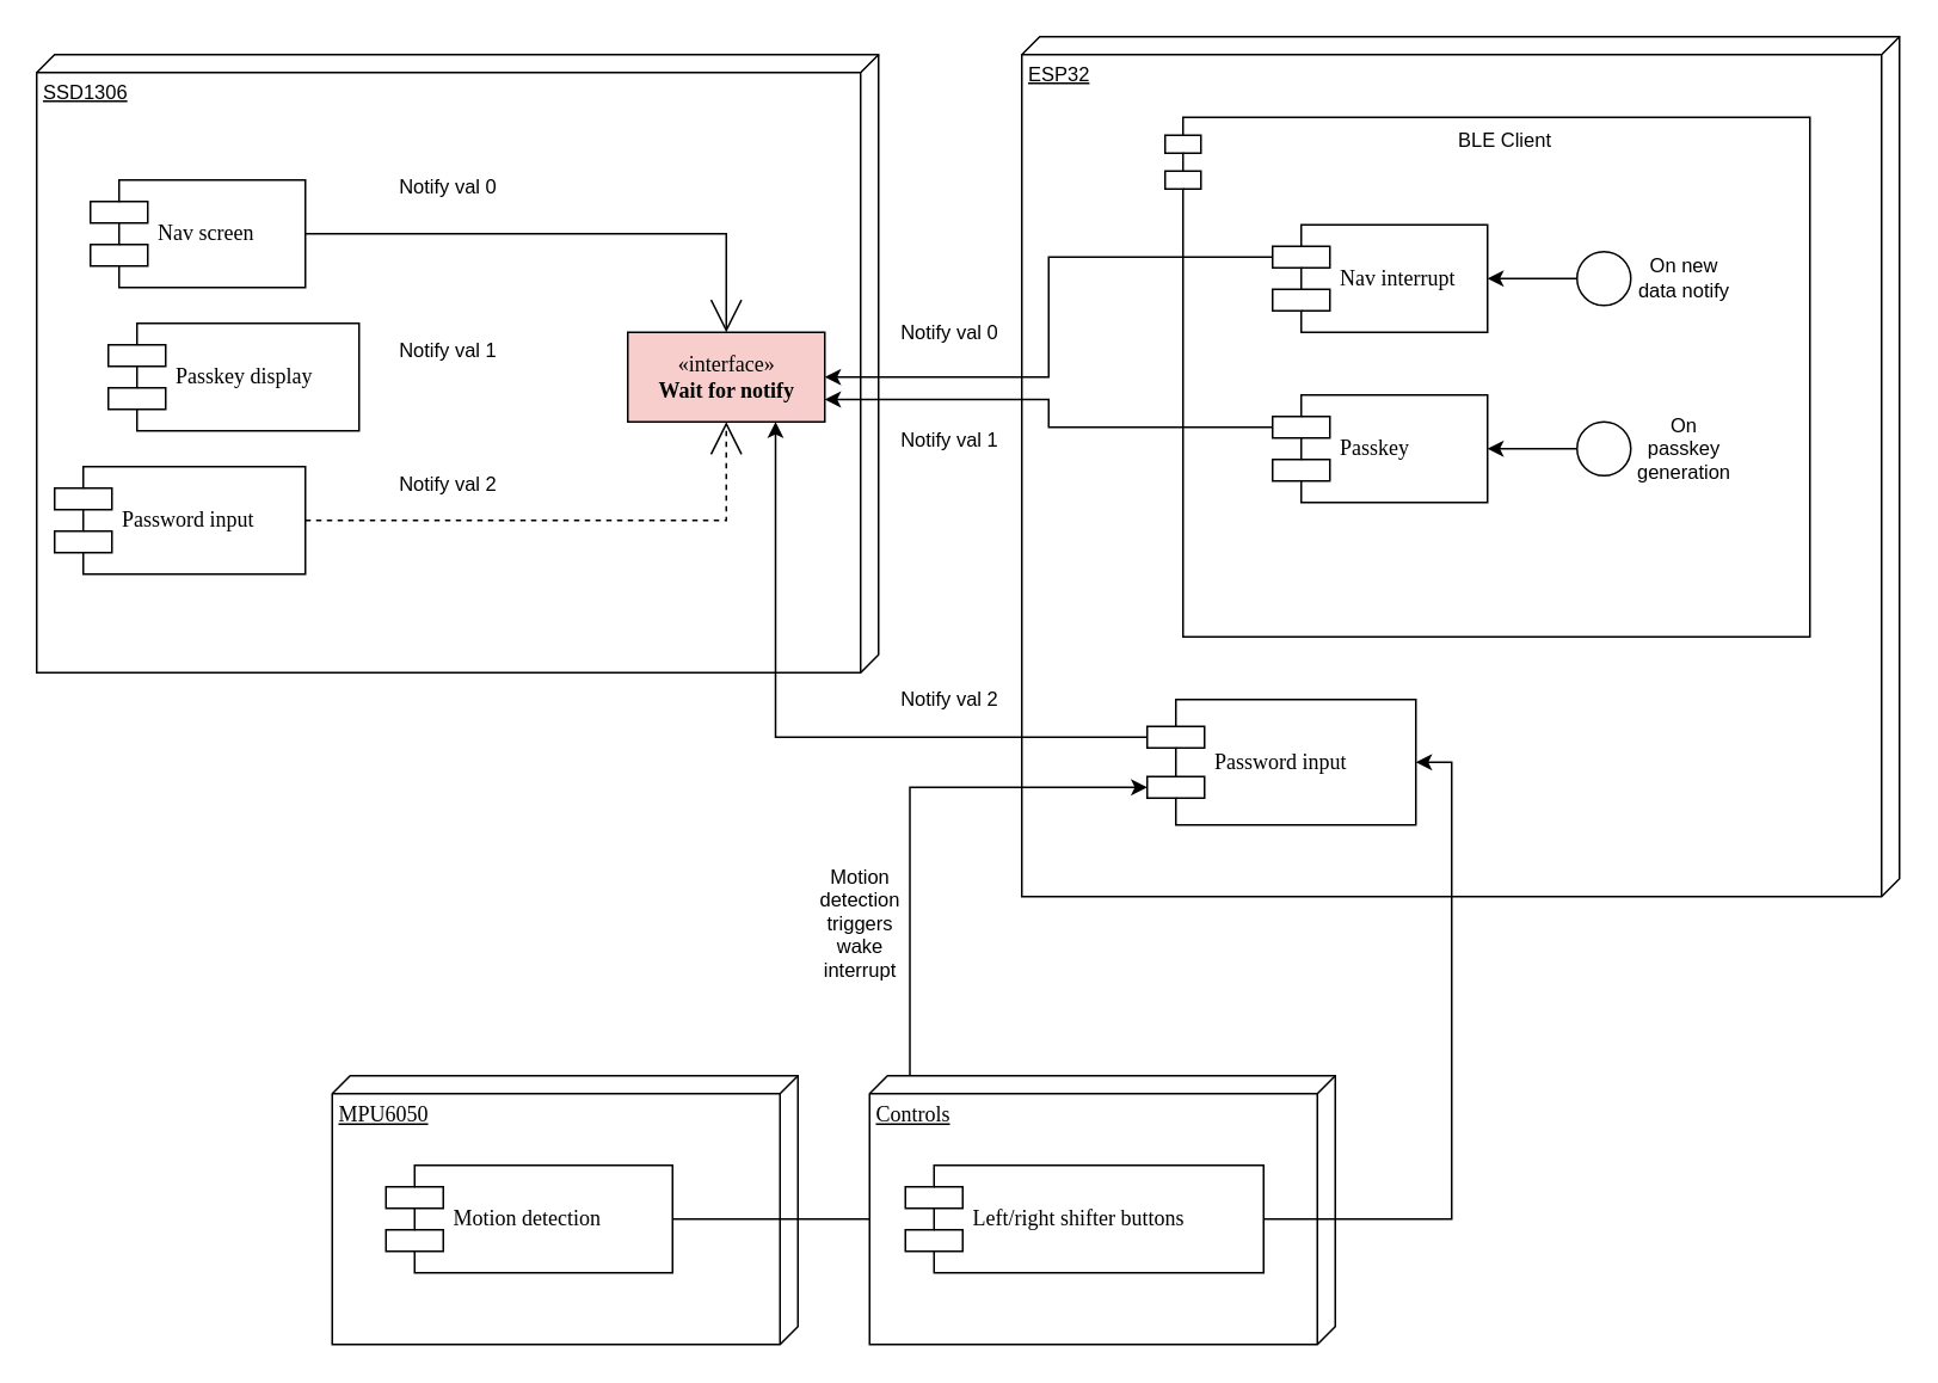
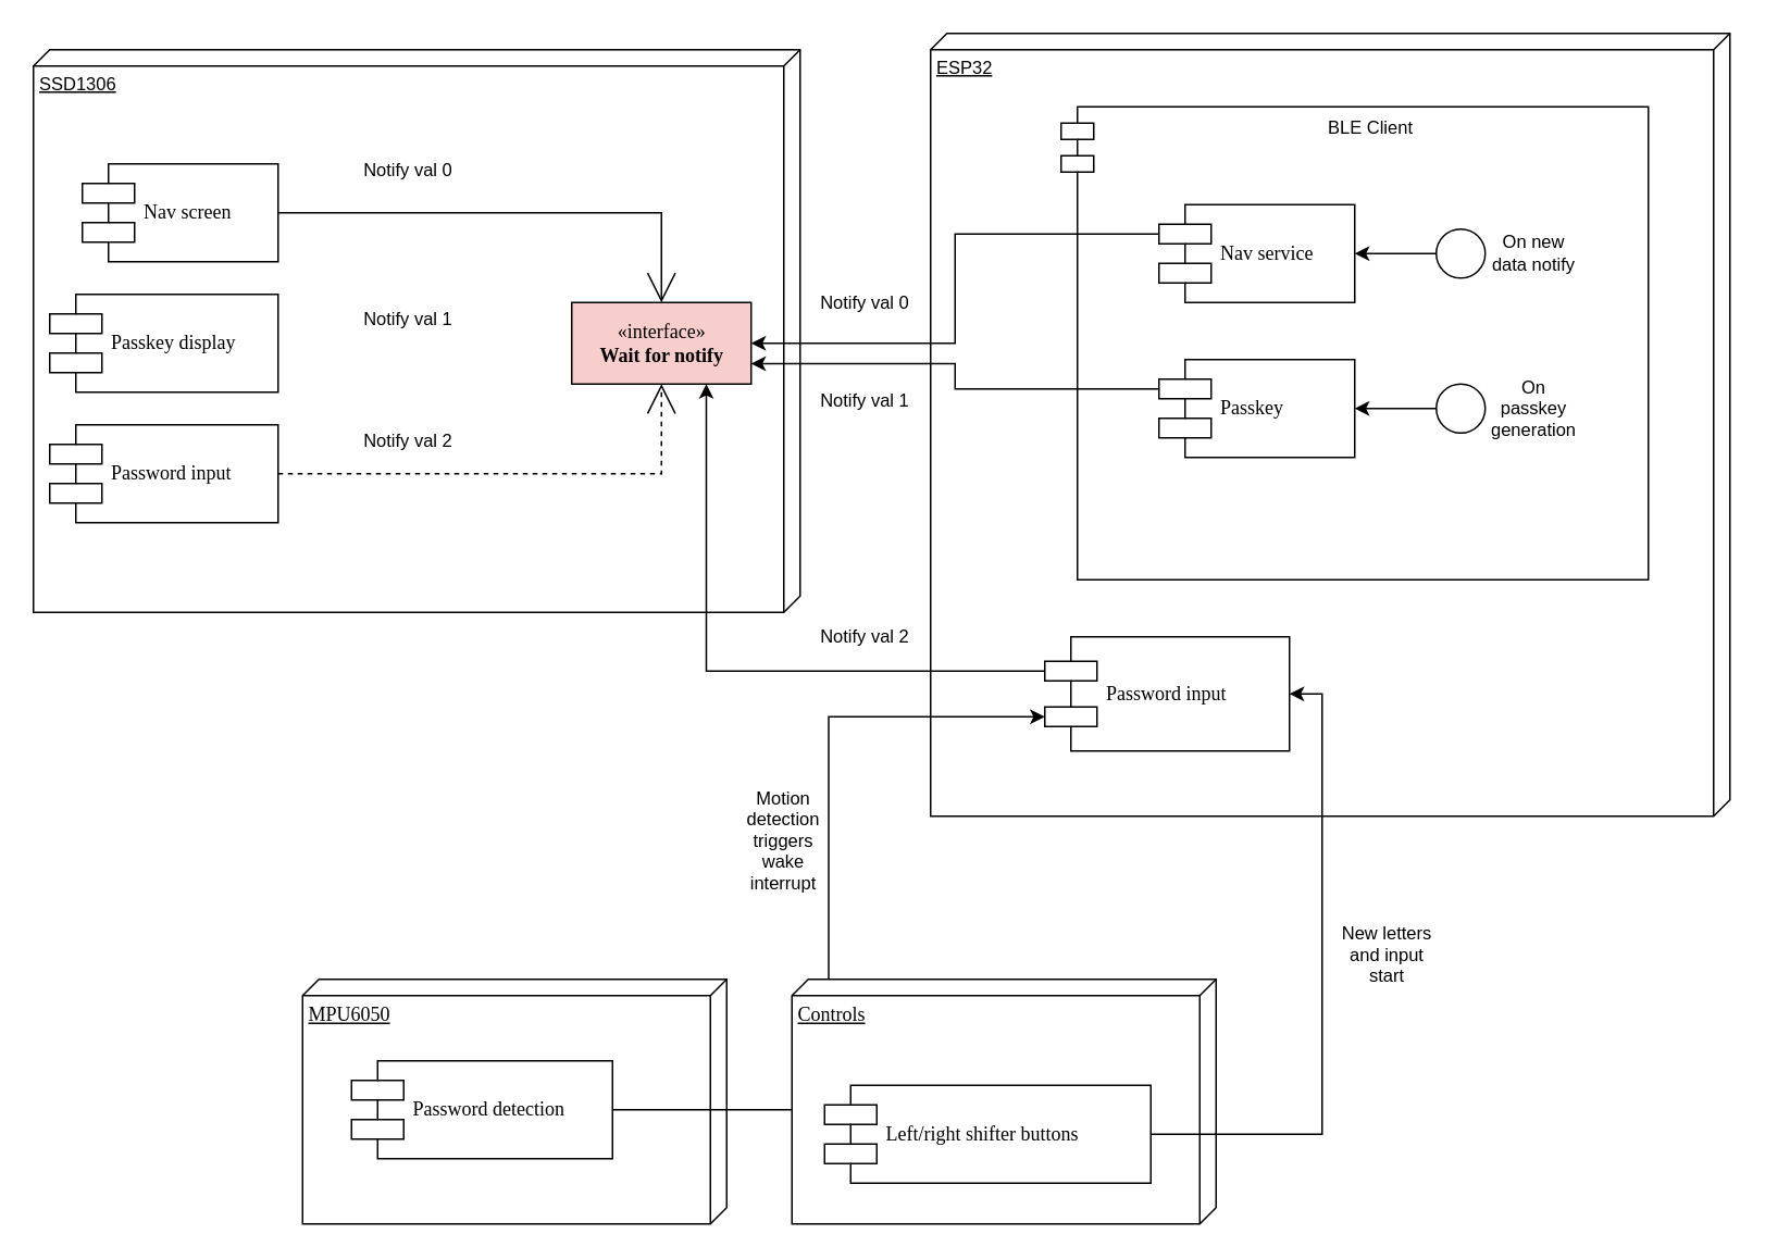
  <mxCell id="0" />
  <mxCell id="1" parent="0" />
  <mxCell id="2" value="&lt;div&gt;ESP32&lt;/div&gt;" style="verticalAlign=top;align=left;spacingTop=8;spacingLeft=2;spacingRight=12;shape=cube;size=10;direction=south;fontStyle=4;html=1;fontFamily=Helvetica;fontSize=11;fontColor=default;" vertex="1" parent="1"><mxGeometry x="570" y="20" width="490" height="480" as="geometry" /></mxCell>
  <mxCell id="3" value="SSD1306" style="verticalAlign=top;align=left;spacingTop=8;spacingLeft=2;spacingRight=12;shape=cube;size=10;direction=south;fontStyle=4;html=1;fontFamily=Helvetica;fontSize=11;fontColor=default;" vertex="1" parent="1"><mxGeometry x="20" y="30" width="470" height="345" as="geometry" /></mxCell>
  <mxCell id="4" value="BLE Client" style="shape=module;align=left;spacingLeft=20;align=center;verticalAlign=top;fontFamily=Helvetica;fontSize=11;fontColor=default;" vertex="1" parent="1"><mxGeometry x="650" y="65" width="360" height="290" as="geometry" /></mxCell>
  <mxCell id="5" value="&lt;div&gt;MPU6050&lt;/div&gt;" style="verticalAlign=top;align=left;spacingTop=8;spacingLeft=2;spacingRight=12;shape=cube;size=10;direction=south;fontStyle=4;html=1;rounded=0;shadow=0;comic=0;labelBackgroundColor=none;strokeWidth=1;fontFamily=Verdana;fontSize=12" parent="1" vertex="1"><mxGeometry x="185" y="600" width="260" height="150" as="geometry" /></mxCell>
  <mxCell id="6" style="edgeStyle=orthogonalEdgeStyle;shape=connector;rounded=0;orthogonalLoop=1;jettySize=auto;html=1;exitX=0;exitY=0.3;exitDx=0;exitDy=0;entryX=1;entryY=0.5;entryDx=0;entryDy=0;labelBackgroundColor=default;fontFamily=Helvetica;fontSize=11;fontColor=default;endArrow=classic;strokeColor=default;" edge="1" parent="1" source="7" target="9"><mxGeometry relative="1" as="geometry" /></mxCell>
- <mxCell id="7" value="Nav interrupt" style="shape=component;align=left;spacingLeft=36;rounded=0;shadow=0;comic=0;labelBackgroundColor=none;strokeWidth=1;fontFamily=Verdana;fontSize=12;html=1;" parent="1" vertex="1"><mxGeometry x="710" y="125" width="120" height="60" as="geometry" /></mxCell>
- <mxCell id="8" value="Passkey display" style="shape=component;align=left;spacingLeft=36;rounded=0;shadow=0;comic=0;labelBackgroundColor=none;strokeWidth=1;fontFamily=Verdana;fontSize=12;html=1;" parent="1" vertex="1"><mxGeometry x="60" y="180" width="140" height="60" as="geometry" /></mxCell>
+ <mxCell id="7" value="Nav service" style="shape=component;align=left;spacingLeft=36;rounded=0;shadow=0;comic=0;labelBackgroundColor=none;strokeWidth=1;fontFamily=Verdana;fontSize=12;html=1;" parent="1" vertex="1"><mxGeometry x="710" y="125" width="120" height="60" as="geometry" /></mxCell>
+ <mxCell id="8" value="Passkey display" style="shape=component;align=left;spacingLeft=36;rounded=0;shadow=0;comic=0;labelBackgroundColor=none;strokeWidth=1;fontFamily=Verdana;fontSize=12;html=1;" parent="1" vertex="1"><mxGeometry x="30" y="180" width="140" height="60" as="geometry" /></mxCell>
  <mxCell id="9" value="&lt;div&gt;«interface»&lt;b&gt;&lt;br&gt;&lt;/b&gt;&lt;/div&gt;&lt;div&gt;&lt;b&gt;Wait for notify&lt;br&gt;&lt;/b&gt;&lt;/div&gt;" style="html=1;rounded=0;shadow=0;comic=0;labelBackgroundColor=none;strokeWidth=1;fontFamily=Verdana;fontSize=12;align=center;fillColor=#f8cecc;" parent="1" vertex="1"><mxGeometry x="350" y="185" width="110" height="50" as="geometry" /></mxCell>
  <mxCell id="10" style="edgeStyle=orthogonalEdgeStyle;shape=connector;rounded=0;orthogonalLoop=1;jettySize=auto;html=1;exitX=1;exitY=0.5;exitDx=0;exitDy=0;entryX=0;entryY=0.7;entryDx=0;entryDy=0;labelBackgroundColor=default;fontFamily=Helvetica;fontSize=11;fontColor=default;endArrow=classic;strokeColor=default;" edge="1" parent="1" source="11" target="33"><mxGeometry relative="1" as="geometry" /></mxCell>
- <mxCell id="11" value="Motion detection" style="shape=component;align=left;spacingLeft=36;rounded=0;shadow=0;comic=0;labelBackgroundColor=none;strokeWidth=1;fontFamily=Verdana;fontSize=12;html=1;" parent="1" vertex="1"><mxGeometry x="215" y="650" width="160" height="60" as="geometry" /></mxCell>
+ <mxCell id="11" value="Password detection" style="shape=component;align=left;spacingLeft=36;rounded=0;shadow=0;comic=0;labelBackgroundColor=none;strokeWidth=1;fontFamily=Verdana;fontSize=12;html=1;" parent="1" vertex="1"><mxGeometry x="215" y="650" width="160" height="60" as="geometry" /></mxCell>
  <mxCell id="12" style="edgeStyle=orthogonalEdgeStyle;shape=connector;rounded=0;orthogonalLoop=1;jettySize=auto;html=1;exitX=0;exitY=0.3;exitDx=0;exitDy=0;entryX=1;entryY=0.75;entryDx=0;entryDy=0;labelBackgroundColor=default;fontFamily=Helvetica;fontSize=11;fontColor=default;endArrow=classic;strokeColor=default;" edge="1" parent="1" source="13" target="9"><mxGeometry relative="1" as="geometry" /></mxCell>
  <mxCell id="13" value="Passkey" style="shape=component;align=left;spacingLeft=36;rounded=0;shadow=0;comic=0;labelBackgroundColor=none;strokeWidth=1;fontFamily=Verdana;fontSize=12;html=1;" vertex="1" parent="1"><mxGeometry x="710" y="220" width="120" height="60" as="geometry" /></mxCell>
  <mxCell id="14" style="edgeStyle=orthogonalEdgeStyle;rounded=0;html=1;dashed=1;labelBackgroundColor=none;startArrow=none;startFill=0;startSize=8;endArrow=open;endFill=0;endSize=16;fontFamily=Verdana;fontSize=12;" edge="1" parent="1" source="15" target="9"><mxGeometry relative="1" as="geometry" /></mxCell>
  <mxCell id="15" value="Password input" style="shape=component;align=left;spacingLeft=36;rounded=0;shadow=0;comic=0;labelBackgroundColor=none;strokeWidth=1;fontFamily=Verdana;fontSize=12;html=1;" vertex="1" parent="1"><mxGeometry x="30" y="260" width="140" height="60" as="geometry" /></mxCell>
  <mxCell id="16" style="edgeStyle=orthogonalEdgeStyle;rounded=0;html=1;dashed=0;labelBackgroundColor=none;startArrow=none;startFill=0;startSize=8;endArrow=open;endFill=0;endSize=16;fontFamily=Verdana;fontSize=12;" edge="1" parent="1" source="17" target="9"><mxGeometry relative="1" as="geometry" /></mxCell>
  <mxCell id="17" value="Nav screen&lt;span style=&quot;white-space: pre&quot;&gt; &lt;/span&gt;" style="shape=component;align=left;spacingLeft=36;rounded=0;shadow=0;comic=0;labelBackgroundColor=none;strokeWidth=1;fontFamily=Verdana;fontSize=12;html=1;" vertex="1" parent="1"><mxGeometry x="50" y="100" width="120" height="60" as="geometry" /></mxCell>
  <mxCell id="18" value="On new data notify" style="text;html=1;strokeColor=none;fillColor=none;align=center;verticalAlign=middle;whiteSpace=wrap;rounded=0;fontFamily=Helvetica;fontSize=11;fontColor=default;" vertex="1" parent="1"><mxGeometry x="910" y="140" width="60" height="30" as="geometry" /></mxCell>
  <mxCell id="19" value="Notify val 0" style="text;html=1;strokeColor=none;fillColor=none;align=center;verticalAlign=middle;whiteSpace=wrap;rounded=0;fontFamily=Helvetica;fontSize=11;fontColor=default;" vertex="1" parent="1"><mxGeometry x="220" y="89" width="60" height="30" as="geometry" /></mxCell>
  <mxCell id="20" value="Notify val 1" style="text;html=1;strokeColor=none;fillColor=none;align=center;verticalAlign=middle;whiteSpace=wrap;rounded=0;fontFamily=Helvetica;fontSize=11;fontColor=default;" vertex="1" parent="1"><mxGeometry x="220" y="180" width="60" height="30" as="geometry" /></mxCell>
  <mxCell id="21" value="Notify val 2" style="text;html=1;strokeColor=none;fillColor=none;align=center;verticalAlign=middle;whiteSpace=wrap;rounded=0;fontFamily=Helvetica;fontSize=11;fontColor=default;" vertex="1" parent="1"><mxGeometry x="220" y="255" width="60" height="30" as="geometry" /></mxCell>
  <mxCell id="22" style="edgeStyle=orthogonalEdgeStyle;shape=connector;rounded=0;orthogonalLoop=1;jettySize=auto;html=1;exitX=0;exitY=0.5;exitDx=0;exitDy=0;entryX=1;entryY=0.5;entryDx=0;entryDy=0;labelBackgroundColor=default;fontFamily=Helvetica;fontSize=11;fontColor=default;endArrow=classic;strokeColor=default;" edge="1" parent="1" source="23" target="7"><mxGeometry relative="1" as="geometry" /></mxCell>
  <mxCell id="23" value="" style="ellipse;fillColor=#ffffff;strokeColor=#000000;fontFamily=Helvetica;fontSize=11;fontColor=default;" vertex="1" parent="1"><mxGeometry x="880" y="140" width="30" height="30" as="geometry" /></mxCell>
  <mxCell id="24" value="&lt;div&gt;On passkey generation&lt;/div&gt;" style="text;html=1;strokeColor=none;fillColor=none;align=center;verticalAlign=middle;whiteSpace=wrap;rounded=0;fontFamily=Helvetica;fontSize=11;fontColor=default;" vertex="1" parent="1"><mxGeometry x="910" y="235" width="60" height="30" as="geometry" /></mxCell>
  <mxCell id="25" style="edgeStyle=orthogonalEdgeStyle;shape=connector;rounded=0;orthogonalLoop=1;jettySize=auto;html=1;exitX=0;exitY=0.5;exitDx=0;exitDy=0;entryX=1;entryY=0.5;entryDx=0;entryDy=0;labelBackgroundColor=default;fontFamily=Helvetica;fontSize=11;fontColor=default;endArrow=classic;strokeColor=default;" edge="1" parent="1" source="26"><mxGeometry relative="1" as="geometry"><mxPoint x="830" y="250" as="targetPoint" /></mxGeometry></mxCell>
  <mxCell id="26" value="" style="ellipse;fillColor=#ffffff;strokeColor=#000000;fontFamily=Helvetica;fontSize=11;fontColor=default;" vertex="1" parent="1"><mxGeometry x="880" y="235" width="30" height="30" as="geometry" /></mxCell>
  <mxCell id="27" value="Notify val 0" style="text;html=1;strokeColor=none;fillColor=none;align=center;verticalAlign=middle;whiteSpace=wrap;rounded=0;fontFamily=Helvetica;fontSize=11;fontColor=default;" vertex="1" parent="1"><mxGeometry x="500" y="170" width="60" height="30" as="geometry" /></mxCell>
  <mxCell id="28" value="Notify val 1" style="text;html=1;strokeColor=none;fillColor=none;align=center;verticalAlign=middle;whiteSpace=wrap;rounded=0;fontFamily=Helvetica;fontSize=11;fontColor=default;" vertex="1" parent="1"><mxGeometry x="500" y="230" width="60" height="30" as="geometry" /></mxCell>
  <mxCell id="29" value="Controls" style="verticalAlign=top;align=left;spacingTop=8;spacingLeft=2;spacingRight=12;shape=cube;size=10;direction=south;fontStyle=4;html=1;rounded=0;shadow=0;comic=0;labelBackgroundColor=none;strokeWidth=1;fontFamily=Verdana;fontSize=12" vertex="1" parent="1"><mxGeometry x="485" y="600" width="260" height="150" as="geometry" /></mxCell>
  <mxCell id="30" style="edgeStyle=orthogonalEdgeStyle;shape=connector;rounded=0;orthogonalLoop=1;jettySize=auto;html=1;exitX=1;exitY=0.5;exitDx=0;exitDy=0;entryX=1;entryY=0.5;entryDx=0;entryDy=0;labelBackgroundColor=default;fontFamily=Helvetica;fontSize=11;fontColor=default;endArrow=classic;strokeColor=default;" edge="1" parent="1" source="31" target="33"><mxGeometry relative="1" as="geometry" /></mxCell>
- <mxCell id="31" value="Left/right shifter buttons" style="shape=component;align=left;spacingLeft=36;rounded=0;shadow=0;comic=0;labelBackgroundColor=none;strokeWidth=1;fontFamily=Verdana;fontSize=12;html=1;" vertex="1" parent="1"><mxGeometry x="505" y="650" width="200" height="60" as="geometry" /></mxCell>
+ <mxCell id="31" value="Left/right shifter buttons" style="shape=component;align=left;spacingLeft=36;rounded=0;shadow=0;comic=0;labelBackgroundColor=none;strokeWidth=1;fontFamily=Verdana;fontSize=12;html=1;" vertex="1" parent="1"><mxGeometry x="505" y="665" width="200" height="60" as="geometry" /></mxCell>
  <mxCell id="32" style="edgeStyle=orthogonalEdgeStyle;shape=connector;rounded=0;orthogonalLoop=1;jettySize=auto;html=1;exitX=0;exitY=0.3;exitDx=0;exitDy=0;entryX=0.75;entryY=1;entryDx=0;entryDy=0;labelBackgroundColor=default;fontFamily=Helvetica;fontSize=11;fontColor=default;endArrow=classic;strokeColor=default;" edge="1" parent="1" source="33" target="9"><mxGeometry relative="1" as="geometry" /></mxCell>
  <mxCell id="33" value="&lt;div&gt;Password input&lt;/div&gt;" style="shape=component;align=left;spacingLeft=36;rounded=0;shadow=0;comic=0;labelBackgroundColor=none;strokeWidth=1;fontFamily=Verdana;fontSize=12;html=1;" vertex="1" parent="1"><mxGeometry x="640" y="390" width="150" height="70" as="geometry" /></mxCell>
  <mxCell id="34" value="&lt;div&gt;Motion detection triggers wake interrupt&lt;/div&gt;" style="text;html=1;strokeColor=none;fillColor=none;align=center;verticalAlign=middle;whiteSpace=wrap;rounded=0;fontFamily=Helvetica;fontSize=11;fontColor=default;" vertex="1" parent="1"><mxGeometry x="450" y="500" width="60" height="30" as="geometry" /></mxCell>
+ <mxCell id="35" value="New letters and input start" style="text;html=1;strokeColor=none;fillColor=none;align=center;verticalAlign=middle;whiteSpace=wrap;rounded=0;fontFamily=Helvetica;fontSize=11;fontColor=default;" vertex="1" parent="1"><mxGeometry x="820" y="570" width="60" height="30" as="geometry" /></mxCell>
  <mxCell id="36" value="Notify val 2" style="text;html=1;strokeColor=none;fillColor=none;align=center;verticalAlign=middle;whiteSpace=wrap;rounded=0;fontFamily=Helvetica;fontSize=11;fontColor=default;" vertex="1" parent="1"><mxGeometry x="500" y="375" width="60" height="30" as="geometry" /></mxCell>
